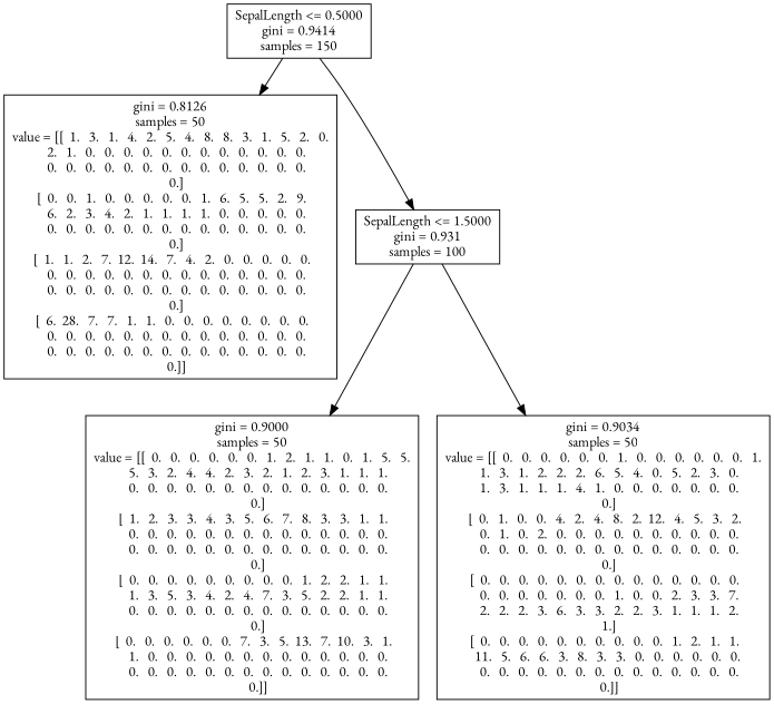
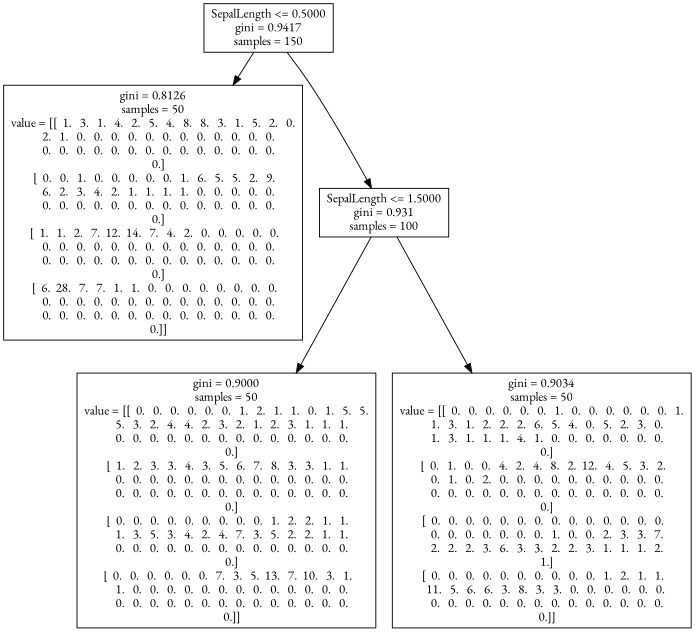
  digraph {
    fontname="EB Garamond"
    node [shape=box fontname="EB Garamond"]
    edge [fontname="EB Garamond"]
-   n1 [label="SepalLength <= 0.5000\ngini = 0.9414\nsamples = 150"]
+   n1 [label="SepalLength <= 0.5000\ngini = 0.9417\nsamples = 150"]
    n2 [label="gini = 0.8126\nsamples = 50\nvalue = [[  1.   3.   1.   4.   2.   5.   4.   8.   8.   3.   1.   5.   2.   0.\n    2.   1.   0.   0.   0.   0.   0.   0.   0.   0.   0.   0.   0.   0.\n    0.   0.   0.   0.   0.   0.   0.   0.   0.   0.   0.   0.   0.   0.\n    0.]\n [  0.   0.   1.   0.   0.   0.   0.   0.   1.   6.   5.   5.   2.   9.\n    6.   2.   3.   4.   2.   1.   1.   1.   1.   0.   0.   0.   0.   0.\n    0.   0.   0.   0.   0.   0.   0.   0.   0.   0.   0.   0.   0.   0.\n    0.]\n [  1.   1.   2.   7.  12.  14.   7.   4.   2.   0.   0.   0.   0.   0.\n    0.   0.   0.   0.   0.   0.   0.   0.   0.   0.   0.   0.   0.   0.\n    0.   0.   0.   0.   0.   0.   0.   0.   0.   0.   0.   0.   0.   0.\n    0.]\n [  6.  28.   7.   7.   1.   1.   0.   0.   0.   0.   0.   0.   0.   0.\n    0.   0.   0.   0.   0.   0.   0.   0.   0.   0.   0.   0.   0.   0.\n    0.   0.   0.   0.   0.   0.   0.   0.   0.   0.   0.   0.   0.   0.\n    0.]]"]
    n3 [label="SepalLength <= 1.5000\ngini = 0.931\nsamples = 100"]
    n4 [label="gini = 0.9000\nsamples = 50\nvalue = [[  0.   0.   0.   0.   0.   0.   1.   2.   1.   1.   0.   1.   5.   5.\n    5.   3.   2.   4.   4.   2.   3.   2.   1.   2.   3.   1.   1.   1.\n    0.   0.   0.   0.   0.   0.   0.   0.   0.   0.   0.   0.   0.   0.\n    0.]\n [  1.   2.   3.   3.   4.   3.   5.   6.   7.   8.   3.   3.   1.   1.\n    0.   0.   0.   0.   0.   0.   0.   0.   0.   0.   0.   0.   0.   0.\n    0.   0.   0.   0.   0.   0.   0.   0.   0.   0.   0.   0.   0.   0.\n    0.]\n [  0.   0.   0.   0.   0.   0.   0.   0.   0.   1.   2.   2.   1.   1.\n    1.   3.   5.   3.   4.   2.   4.   7.   3.   5.   2.   2.   1.   1.\n    0.   0.   0.   0.   0.   0.   0.   0.   0.   0.   0.   0.   0.   0.\n    0.]\n [  0.   0.   0.   0.   0.   0.   7.   3.   5.  13.   7.  10.   3.   1.\n    1.   0.   0.   0.   0.   0.   0.   0.   0.   0.   0.   0.   0.   0.\n    0.   0.   0.   0.   0.   0.   0.   0.   0.   0.   0.   0.   0.   0.\n    0.]]"]
    n5 [label="gini = 0.9034\nsamples = 50\nvalue = [[  0.   0.   0.   0.   0.   0.   1.   0.   0.   0.   0.   0.   0.   1.\n    1.   3.   1.   2.   2.   2.   6.   5.   4.   0.   5.   2.   3.   0.\n    1.   3.   1.   1.   1.   4.   1.   0.   0.   0.   0.   0.   0.   0.\n    0.]\n [  0.   1.   0.   0.   4.   2.   4.   8.   2.  12.   4.   5.   3.   2.\n    0.   1.   0.   2.   0.   0.   0.   0.   0.   0.   0.   0.   0.   0.\n    0.   0.   0.   0.   0.   0.   0.   0.   0.   0.   0.   0.   0.   0.\n    0.]\n [  0.   0.   0.   0.   0.   0.   0.   0.   0.   0.   0.   0.   0.   0.\n    0.   0.   0.   0.   0.   0.   0.   1.   0.   0.   2.   3.   3.   7.\n    2.   2.   2.   3.   6.   3.   3.   2.   2.   3.   1.   1.   1.   2.\n    1.]\n [  0.   0.   0.   0.   0.   0.   0.   0.   0.   0.   1.   2.   1.   1.\n   11.   5.   6.   6.   3.   8.   3.   3.   0.   0.   0.   0.   0.   0.\n    0.   0.   0.   0.   0.   0.   0.   0.   0.   0.   0.   0.   0.   0.\n    0.]]"]
    n1 -> n2
    n1 -> n3
    n3 -> n4
    n3 -> n5
  }
